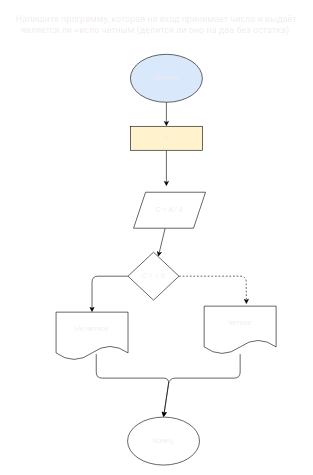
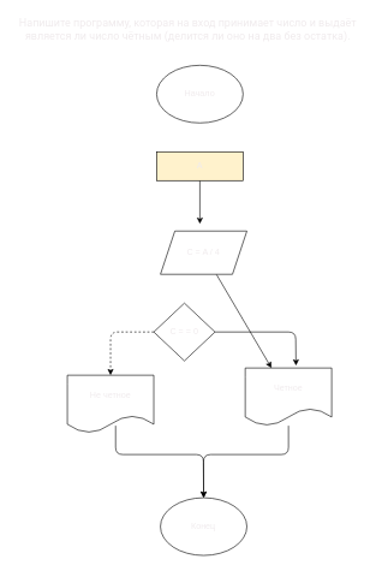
  <mxCell id="0" />
  <mxCell id="1" parent="0" />
  <mxCell id="2" value="&lt;span style=&quot;font-family: &amp;#34;roboto&amp;#34; , &amp;#34;san francisco&amp;#34; , &amp;#34;helvetica neue&amp;#34; , &amp;#34;helvetica&amp;#34; , &amp;#34;arial&amp;#34; ; font-size: 15px&quot;&gt;&lt;font&gt;Напишите программу, которая на вход принимает число и выдаёт&lt;br&gt;является ли число чётным (делится ли оно на два без остатка).&lt;/font&gt;&lt;/span&gt;" style="text;html=1;align=center;verticalAlign=middle;resizable=0;points=[];autosize=1;strokeColor=none;fillColor=none;fontColor=#F0EBED;" vertex="1" parent="1"><mxGeometry x="20" y="20" width="480" height="40" as="geometry" /></mxCell>
- <mxCell id="3" value="" style="edgeStyle=none;html=1;fontColor=#F0EBED;" edge="1" parent="1" source="4" target="7"><mxGeometry relative="1" as="geometry" /></mxCell>
- <mxCell id="4" value="Начало" style="ellipse;whiteSpace=wrap;html=1;labelBackgroundColor=none;fontColor=#F0EBED;fillColor=#dae8fc;" vertex="1" parent="1"><mxGeometry x="217" y="90" width="120" height="80" as="geometry" /></mxCell>
- <mxCell id="5" value="" style="edgeStyle=none;html=1;fontColor=#F0EBED;startArrow=none;" edge="1" parent="1" source="16" target="10"><mxGeometry relative="1" as="geometry" /></mxCell>
+ <mxCell id="4" value="Начало" style="ellipse;whiteSpace=wrap;html=1;labelBackgroundColor=none;fontColor=#F0EBED;" vertex="1" parent="1"><mxGeometry x="217" y="90" width="120" height="80" as="geometry" /></mxCell>
+ <mxCell id="5" value="" style="edgeStyle=none;html=1;fontColor=#F0EBED;startArrow=none;" edge="1" parent="1" source="16" target="14"><mxGeometry relative="1" as="geometry" /></mxCell>
  <mxCell id="6" style="edgeStyle=none;html=1;fontColor=#F0EBED;" edge="1" parent="1" source="7"><mxGeometry relative="1" as="geometry"><mxPoint x="277" y="310" as="targetPoint" /></mxGeometry></mxCell>
  <mxCell id="7" value="A" style="rounded=0;whiteSpace=wrap;html=1;labelBackgroundColor=none;fontColor=#F0EBED;fillColor=#fff2cc;" vertex="1" parent="1"><mxGeometry x="217" y="210" width="120" height="40" as="geometry" /></mxCell>
- <mxCell id="8" style="edgeStyle=none;html=1;entryX=0.5;entryY=0;entryDx=0;entryDy=0;fontColor=#F0EBED;" edge="1" parent="1" source="10" target="12"><mxGeometry relative="1" as="geometry"><mxPoint x="170.44" y="538" as="targetPoint" /><Array as="points"><mxPoint x="153" y="460" /></Array></mxGeometry></mxCell>
- <mxCell id="9" style="edgeStyle=none;html=1;entryX=0.587;entryY=-0.042;entryDx=0;entryDy=0;entryPerimeter=0;fontColor=#F0EBED;dashed=1;" edge="1" parent="1" source="10" target="14"><mxGeometry relative="1" as="geometry"><Array as="points"><mxPoint x="410" y="460" /></Array></mxGeometry></mxCell>
+ <mxCell id="8" style="edgeStyle=none;html=1;entryX=0.5;entryY=0;entryDx=0;entryDy=0;fontColor=#F0EBED;dashed=1;" edge="1" parent="1" source="10" target="12"><mxGeometry relative="1" as="geometry"><mxPoint x="170.44" y="538" as="targetPoint" /><Array as="points"><mxPoint x="153" y="460" /></Array></mxGeometry></mxCell>
+ <mxCell id="9" style="edgeStyle=none;html=1;entryX=0.587;entryY=-0.042;entryDx=0;entryDy=0;entryPerimeter=0;fontColor=#F0EBED;" edge="1" parent="1" source="10" target="14"><mxGeometry relative="1" as="geometry"><Array as="points"><mxPoint x="410" y="460" /></Array></mxGeometry></mxCell>
  <mxCell id="10" value="C = = 0" style="rhombus;whiteSpace=wrap;html=1;labelBackgroundColor=none;fontColor=#F0EBED;" vertex="1" parent="1"><mxGeometry x="213" y="420" width="85" height="80" as="geometry" /></mxCell>
  <mxCell id="11" style="edgeStyle=none;html=1;entryX=0.5;entryY=0;entryDx=0;entryDy=0;fontColor=#F0EBED;" edge="1" parent="1" target="15"><mxGeometry relative="1" as="geometry"><mxPoint x="160" y="590" as="sourcePoint" /><Array as="points"><mxPoint x="160" y="630" /><mxPoint x="282" y="630" /></Array></mxGeometry></mxCell>
  <mxCell id="12" value="Не четное" style="shape=document;whiteSpace=wrap;html=1;boundedLbl=1;labelBackgroundColor=none;fontColor=#F0EBED;" vertex="1" parent="1"><mxGeometry x="93" y="520" width="120" height="80" as="geometry" /></mxCell>
  <mxCell id="13" style="edgeStyle=none;html=1;entryX=0.5;entryY=0;entryDx=0;entryDy=0;fontColor=#F0EBED;" edge="1" parent="1" source="14" target="15"><mxGeometry relative="1" as="geometry"><Array as="points"><mxPoint x="400" y="630" /><mxPoint x="282" y="630" /></Array></mxGeometry></mxCell>
  <mxCell id="14" value="Четное" style="shape=document;whiteSpace=wrap;html=1;boundedLbl=1;labelBackgroundColor=none;fontColor=#F0EBED;" vertex="1" parent="1"><mxGeometry x="340" y="510" width="120" height="80" as="geometry" /></mxCell>
- <mxCell id="15" value="Конец" style="ellipse;whiteSpace=wrap;html=1;labelBackgroundColor=none;fontColor=#F0EBED;" vertex="1" parent="1"><mxGeometry x="212.25" y="695" width="120" height="80" as="geometry" /></mxCell>
+ <mxCell id="15" value="Конец" style="ellipse;whiteSpace=wrap;html=1;labelBackgroundColor=none;fontColor=#F0EBED;" vertex="1" parent="1"><mxGeometry x="222.25" y="690" width="120" height="80" as="geometry" /></mxCell>
  <mxCell id="16" value="C = A / 4" style="shape=parallelogram;perimeter=parallelogramPerimeter;whiteSpace=wrap;html=1;fixedSize=1;labelBackgroundColor=none;fontColor=#F0EBED;" vertex="1" parent="1"><mxGeometry x="222.25" y="320" width="120" height="60" as="geometry" /></mxCell>
